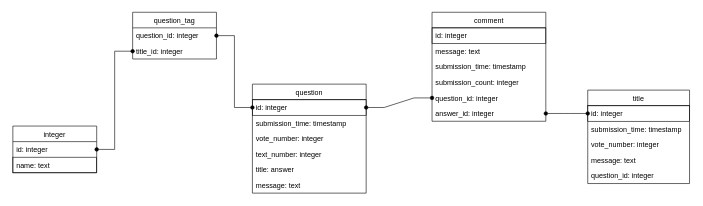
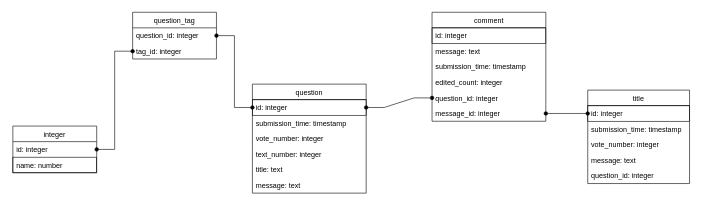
  <mxCell id="0" />
  <mxCell id="1" parent="0" />
  <mxCell id="2" value="question" style="swimlane;fontStyle=0;childLayout=stackLayout;horizontal=1;startSize=26;fillColor=none;horizontalStack=0;resizeParent=1;resizeParentMax=0;resizeLast=0;collapsible=1;marginBottom=0;" vertex="1" parent="1"><mxGeometry x="420" y="140" width="190" height="182" as="geometry" /></mxCell>
  <mxCell id="3" value="id: integer" style="text;strokeColor=default;fillColor=none;align=left;verticalAlign=top;spacingLeft=4;spacingRight=4;overflow=hidden;rotatable=0;points=[[0,0.5],[1,0.5]];portConstraint=eastwest;" vertex="1" parent="2"><mxGeometry y="26" width="190" height="26" as="geometry" /></mxCell>
  <mxCell id="4" value="submission_time: timestamp" style="text;strokeColor=none;fillColor=none;align=left;verticalAlign=top;spacingLeft=4;spacingRight=4;overflow=hidden;rotatable=0;points=[[0,0.5],[1,0.5]];portConstraint=eastwest;" vertex="1" parent="2"><mxGeometry y="52" width="190" height="26" as="geometry" /></mxCell>
  <mxCell id="5" value="vote_number: integer" style="text;strokeColor=none;fillColor=none;align=left;verticalAlign=top;spacingLeft=4;spacingRight=4;overflow=hidden;rotatable=0;points=[[0,0.5],[1,0.5]];portConstraint=eastwest;" vertex="1" parent="2"><mxGeometry y="78" width="190" height="26" as="geometry" /></mxCell>
  <mxCell id="6" value="text_number: integer" style="text;strokeColor=none;fillColor=none;align=left;verticalAlign=top;spacingLeft=4;spacingRight=4;overflow=hidden;rotatable=0;points=[[0,0.5],[1,0.5]];portConstraint=eastwest;" vertex="1" parent="2"><mxGeometry y="104" width="190" height="26" as="geometry" /></mxCell>
- <mxCell id="7" value="title: answer" style="text;strokeColor=none;fillColor=none;align=left;verticalAlign=top;spacingLeft=4;spacingRight=4;overflow=hidden;rotatable=0;points=[[0,0.5],[1,0.5]];portConstraint=eastwest;" vertex="1" parent="2"><mxGeometry y="130" width="190" height="26" as="geometry" /></mxCell>
+ <mxCell id="7" value="title: text" style="text;strokeColor=none;fillColor=none;align=left;verticalAlign=top;spacingLeft=4;spacingRight=4;overflow=hidden;rotatable=0;points=[[0,0.5],[1,0.5]];portConstraint=eastwest;" vertex="1" parent="2"><mxGeometry y="130" width="190" height="26" as="geometry" /></mxCell>
  <mxCell id="8" value="message: text" style="text;strokeColor=none;fillColor=none;align=left;verticalAlign=top;spacingLeft=4;spacingRight=4;overflow=hidden;rotatable=0;points=[[0,0.5],[1,0.5]];portConstraint=eastwest;" vertex="1" parent="2"><mxGeometry y="156" width="190" height="26" as="geometry" /></mxCell>
  <mxCell id="9" value="title" style="swimlane;fontStyle=0;childLayout=stackLayout;horizontal=1;startSize=26;fillColor=none;horizontalStack=0;resizeParent=1;resizeParentMax=0;resizeLast=0;collapsible=1;marginBottom=0;" vertex="1" parent="1"><mxGeometry x="980" y="150" width="170" height="156" as="geometry" /></mxCell>
  <mxCell id="10" value="id: integer" style="text;strokeColor=default;fillColor=none;align=left;verticalAlign=top;spacingLeft=4;spacingRight=4;overflow=hidden;rotatable=0;points=[[0,0.5],[1,0.5]];portConstraint=eastwest;" vertex="1" parent="9"><mxGeometry y="26" width="170" height="26" as="geometry" /></mxCell>
  <mxCell id="11" value="submission_time: timestamp" style="text;strokeColor=none;fillColor=none;align=left;verticalAlign=top;spacingLeft=4;spacingRight=4;overflow=hidden;rotatable=0;points=[[0,0.5],[1,0.5]];portConstraint=eastwest;" vertex="1" parent="9"><mxGeometry y="52" width="170" height="26" as="geometry" /></mxCell>
  <mxCell id="12" value="vote_number: integer" style="text;strokeColor=none;fillColor=none;align=left;verticalAlign=top;spacingLeft=4;spacingRight=4;overflow=hidden;rotatable=0;points=[[0,0.5],[1,0.5]];portConstraint=eastwest;" vertex="1" parent="9"><mxGeometry y="78" width="170" height="26" as="geometry" /></mxCell>
  <mxCell id="13" value="message: text" style="text;strokeColor=none;fillColor=none;align=left;verticalAlign=top;spacingLeft=4;spacingRight=4;overflow=hidden;rotatable=0;points=[[0,0.5],[1,0.5]];portConstraint=eastwest;" vertex="1" parent="9"><mxGeometry y="104" width="170" height="26" as="geometry" /></mxCell>
  <mxCell id="14" value="question_id: integer" style="text;strokeColor=none;fillColor=none;align=left;verticalAlign=top;spacingLeft=4;spacingRight=4;overflow=hidden;rotatable=0;points=[[0,0.5],[1,0.5]];portConstraint=eastwest;" vertex="1" parent="9"><mxGeometry y="130" width="170" height="26" as="geometry" /></mxCell>
  <mxCell id="15" value="comment" style="swimlane;fontStyle=0;childLayout=stackLayout;horizontal=1;startSize=26;fillColor=none;horizontalStack=0;resizeParent=1;resizeParentMax=0;resizeLast=0;collapsible=1;marginBottom=0;" vertex="1" parent="1"><mxGeometry x="720" y="20" width="190" height="182" as="geometry" /></mxCell>
  <mxCell id="16" value="id: integer" style="text;strokeColor=default;fillColor=none;align=left;verticalAlign=top;spacingLeft=4;spacingRight=4;overflow=hidden;rotatable=0;points=[[0,0.5],[1,0.5]];portConstraint=eastwest;" vertex="1" parent="15"><mxGeometry y="26" width="190" height="26" as="geometry" /></mxCell>
  <mxCell id="17" value="message: text" style="text;strokeColor=none;fillColor=none;align=left;verticalAlign=top;spacingLeft=4;spacingRight=4;overflow=hidden;rotatable=0;points=[[0,0.5],[1,0.5]];portConstraint=eastwest;" vertex="1" parent="15"><mxGeometry y="52" width="190" height="26" as="geometry" /></mxCell>
  <mxCell id="18" value="submission_time: timestamp" style="text;strokeColor=none;fillColor=none;align=left;verticalAlign=top;spacingLeft=4;spacingRight=4;overflow=hidden;rotatable=0;points=[[0,0.5],[1,0.5]];portConstraint=eastwest;" vertex="1" parent="15"><mxGeometry y="78" width="190" height="26" as="geometry" /></mxCell>
- <mxCell id="19" value="submission_count: integer" style="text;strokeColor=none;fillColor=none;align=left;verticalAlign=top;spacingLeft=4;spacingRight=4;overflow=hidden;rotatable=0;points=[[0,0.5],[1,0.5]];portConstraint=eastwest;" vertex="1" parent="15"><mxGeometry y="104" width="190" height="26" as="geometry" /></mxCell>
+ <mxCell id="19" value="edited_count: integer" style="text;strokeColor=none;fillColor=none;align=left;verticalAlign=top;spacingLeft=4;spacingRight=4;overflow=hidden;rotatable=0;points=[[0,0.5],[1,0.5]];portConstraint=eastwest;" vertex="1" parent="15"><mxGeometry y="104" width="190" height="26" as="geometry" /></mxCell>
  <mxCell id="20" value="question_id: integer" style="text;strokeColor=none;fillColor=none;align=left;verticalAlign=top;spacingLeft=4;spacingRight=4;overflow=hidden;rotatable=0;points=[[0,0.5],[1,0.5]];portConstraint=eastwest;" vertex="1" parent="15"><mxGeometry y="130" width="190" height="26" as="geometry" /></mxCell>
- <mxCell id="21" value="answer_id: integer" style="text;strokeColor=none;fillColor=none;align=left;verticalAlign=top;spacingLeft=4;spacingRight=4;overflow=hidden;rotatable=0;points=[[0,0.5],[1,0.5]];portConstraint=eastwest;" vertex="1" parent="15"><mxGeometry y="156" width="190" height="26" as="geometry" /></mxCell>
+ <mxCell id="21" value="message_id: integer" style="text;strokeColor=none;fillColor=none;align=left;verticalAlign=top;spacingLeft=4;spacingRight=4;overflow=hidden;rotatable=0;points=[[0,0.5],[1,0.5]];portConstraint=eastwest;" vertex="1" parent="15"><mxGeometry y="156" width="190" height="26" as="geometry" /></mxCell>
  <mxCell id="22" value="integer" style="swimlane;fontStyle=0;childLayout=stackLayout;horizontal=1;startSize=26;fillColor=none;horizontalStack=0;resizeParent=1;resizeParentMax=0;resizeLast=0;collapsible=1;marginBottom=0;" vertex="1" parent="1"><mxGeometry x="20" y="210" width="140" height="78" as="geometry" /></mxCell>
  <mxCell id="23" value="id: integer" style="text;strokeColor=none;fillColor=none;align=left;verticalAlign=top;spacingLeft=4;spacingRight=4;overflow=hidden;rotatable=0;points=[[0,0.5],[1,0.5]];portConstraint=eastwest;" vertex="1" parent="22"><mxGeometry y="26" width="140" height="26" as="geometry" /></mxCell>
- <mxCell id="24" value="name: text" style="text;strokeColor=default;fillColor=none;align=left;verticalAlign=top;spacingLeft=4;spacingRight=4;overflow=hidden;rotatable=0;points=[[0,0.5],[1,0.5]];portConstraint=eastwest;" vertex="1" parent="22"><mxGeometry y="52" width="140" height="26" as="geometry" /></mxCell>
+ <mxCell id="24" value="name: number" style="text;strokeColor=default;fillColor=none;align=left;verticalAlign=top;spacingLeft=4;spacingRight=4;overflow=hidden;rotatable=0;points=[[0,0.5],[1,0.5]];portConstraint=eastwest;" vertex="1" parent="22"><mxGeometry y="52" width="140" height="26" as="geometry" /></mxCell>
  <mxCell id="25" value="question_tag" style="swimlane;fontStyle=0;childLayout=stackLayout;horizontal=1;startSize=26;fillColor=none;horizontalStack=0;resizeParent=1;resizeParentMax=0;resizeLast=0;collapsible=1;marginBottom=0;" vertex="1" parent="1"><mxGeometry x="220" y="20" width="140" height="78" as="geometry" /></mxCell>
  <mxCell id="26" value="question_id: integer" style="text;strokeColor=none;fillColor=none;align=left;verticalAlign=top;spacingLeft=4;spacingRight=4;overflow=hidden;rotatable=0;points=[[0,0.5],[1,0.5]];portConstraint=eastwest;" vertex="1" parent="25"><mxGeometry y="26" width="140" height="26" as="geometry" /></mxCell>
- <mxCell id="27" value="title_id: integer" style="text;strokeColor=none;fillColor=none;align=left;verticalAlign=top;spacingLeft=4;spacingRight=4;overflow=hidden;rotatable=0;points=[[0,0.5],[1,0.5]];portConstraint=eastwest;" vertex="1" parent="25"><mxGeometry y="52" width="140" height="26" as="geometry" /></mxCell>
+ <mxCell id="27" value="tag_id: integer" style="text;strokeColor=none;fillColor=none;align=left;verticalAlign=top;spacingLeft=4;spacingRight=4;overflow=hidden;rotatable=0;points=[[0,0.5],[1,0.5]];portConstraint=eastwest;" vertex="1" parent="25"><mxGeometry y="52" width="140" height="26" as="geometry" /></mxCell>
  <mxCell id="28" value="" style="edgeStyle=entityRelationEdgeStyle;rounded=0;orthogonalLoop=1;jettySize=auto;html=1;startArrow=oval;startFill=1;endArrow=oval;endFill=1;entryX=1;entryY=0.5;entryDx=0;entryDy=0;" edge="1" parent="1" source="3" target="26"><mxGeometry relative="1" as="geometry" /></mxCell>
  <mxCell id="29" style="edgeStyle=entityRelationEdgeStyle;rounded=0;orthogonalLoop=1;jettySize=auto;html=1;startArrow=oval;startFill=1;endArrow=oval;endFill=1;" edge="1" parent="1" source="27" target="23"><mxGeometry relative="1" as="geometry" /></mxCell>
  <mxCell id="30" style="edgeStyle=entityRelationEdgeStyle;rounded=0;orthogonalLoop=1;jettySize=auto;html=1;entryX=0;entryY=0.5;entryDx=0;entryDy=0;startArrow=oval;startFill=1;endArrow=oval;endFill=1;" edge="1" parent="1" source="3" target="20"><mxGeometry relative="1" as="geometry" /></mxCell>
  <mxCell id="31" style="edgeStyle=entityRelationEdgeStyle;rounded=0;orthogonalLoop=1;jettySize=auto;html=1;startArrow=oval;startFill=1;endArrow=oval;endFill=1;" edge="1" parent="1" source="10" target="21"><mxGeometry relative="1" as="geometry" /></mxCell>
